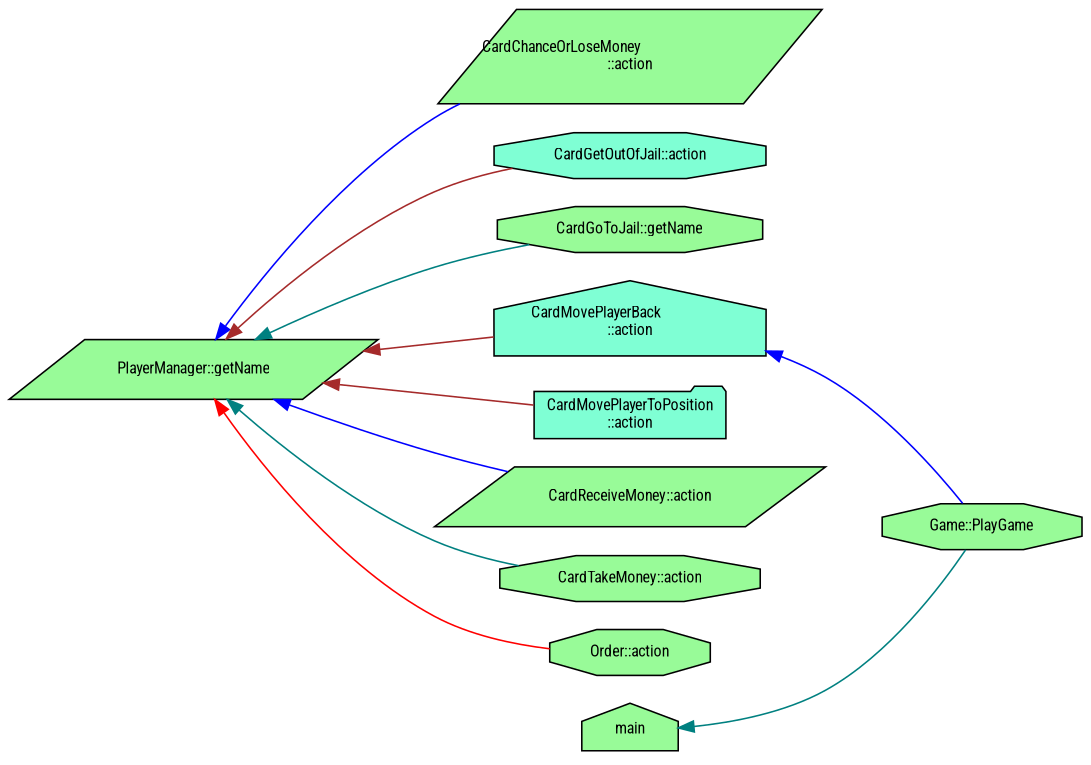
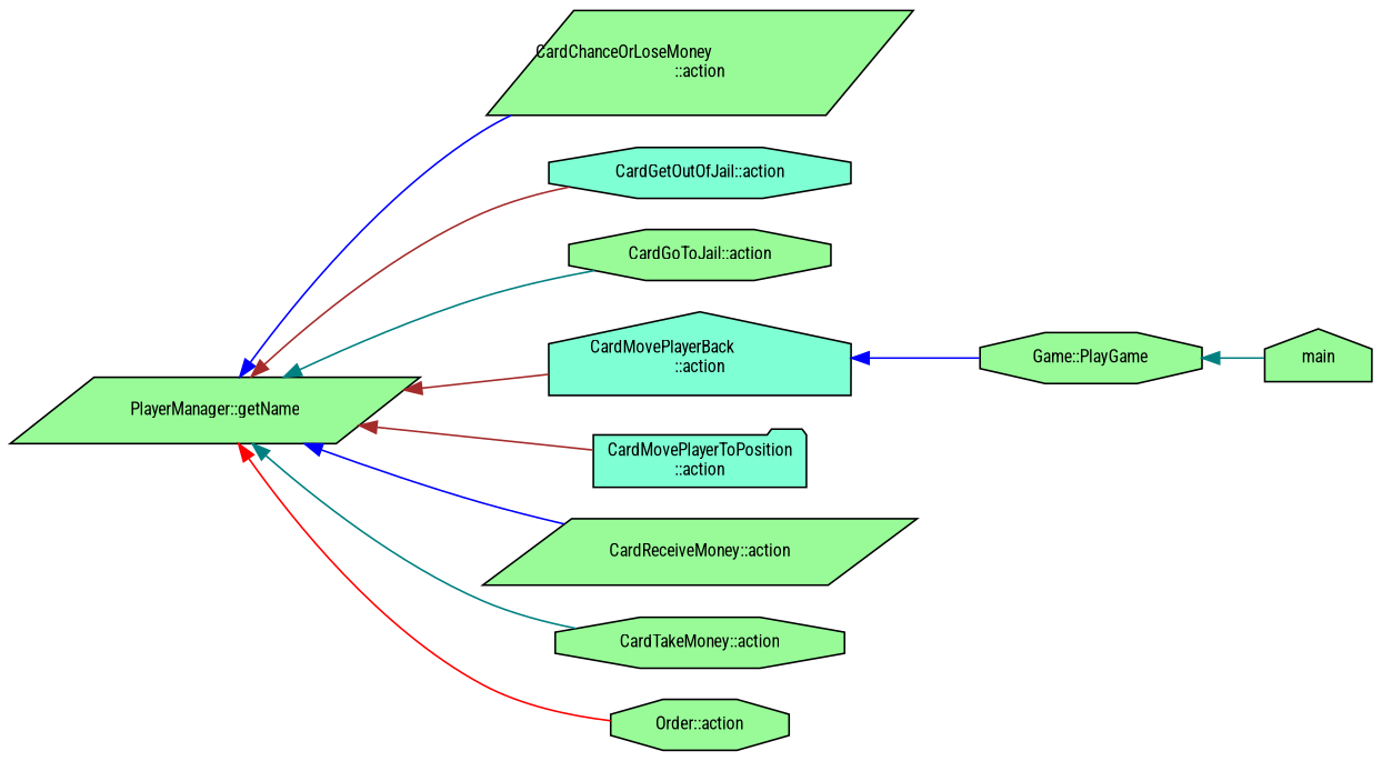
  digraph {
    fontname="Roboto Condensed"
    rankdir=LR
    node [color=black fillcolor=palegreen fontname="Roboto Condensed" fontsize=10 shape=octagon style=filled]
    edge [color=blue dir=back fontname="Roboto Condensed" fontsize=10 labelfontname=FreeSans labelfontsize=10 style=solid]
    n1 [fontcolor=black height=0.2 label="PlayerManager::getName" shape=parallelogram width=0.4]
    n2 [height=0.2 label="CardChanceOrLoseMoney\l::action" shape=parallelogram width=0.4]
    n3 [fillcolor=aquamarine height=0.2 label="CardGetOutOfJail::action" width=0.4]
-   n4 [height=0.2 label="CardGoToJail::getName" width=0.4]
+   n4 [height=0.2 label="CardGoToJail::action" width=0.4]
    n5 [fillcolor=aquamarine height=0.2 label="CardMovePlayerBack\l::action" shape=house width=0.4]
    n6 [fillcolor=aquamarine height=0.2 label="CardMovePlayerToPosition\l::action" shape=folder width=0.4]
    n7 [height=0.2 label="CardReceiveMoney::action" shape=parallelogram width=0.4]
    n8 [height=0.2 label="CardTakeMoney::action" width=0.4]
    n9 [height=0.2 label="Order::action" width=0.4]
    n10 [height=0.2 label="Game::PlayGame" width=0.4]
    n11 [height=0.2 label=main shape=house width=0.4]
    n1 -> n2
    n1 -> n3 [color=brown]
    n1 -> n4 [color=teal]
    n1 -> n5 [color=brown]
    n1 -> n6 [color=brown]
    n1 -> n7
    n1 -> n8 [color=teal]
    n1 -> n9 [color=red]
    n5 -> n10
-   n11 -> n10 [color=teal]
+   n10 -> n11 [color=teal]
  }
